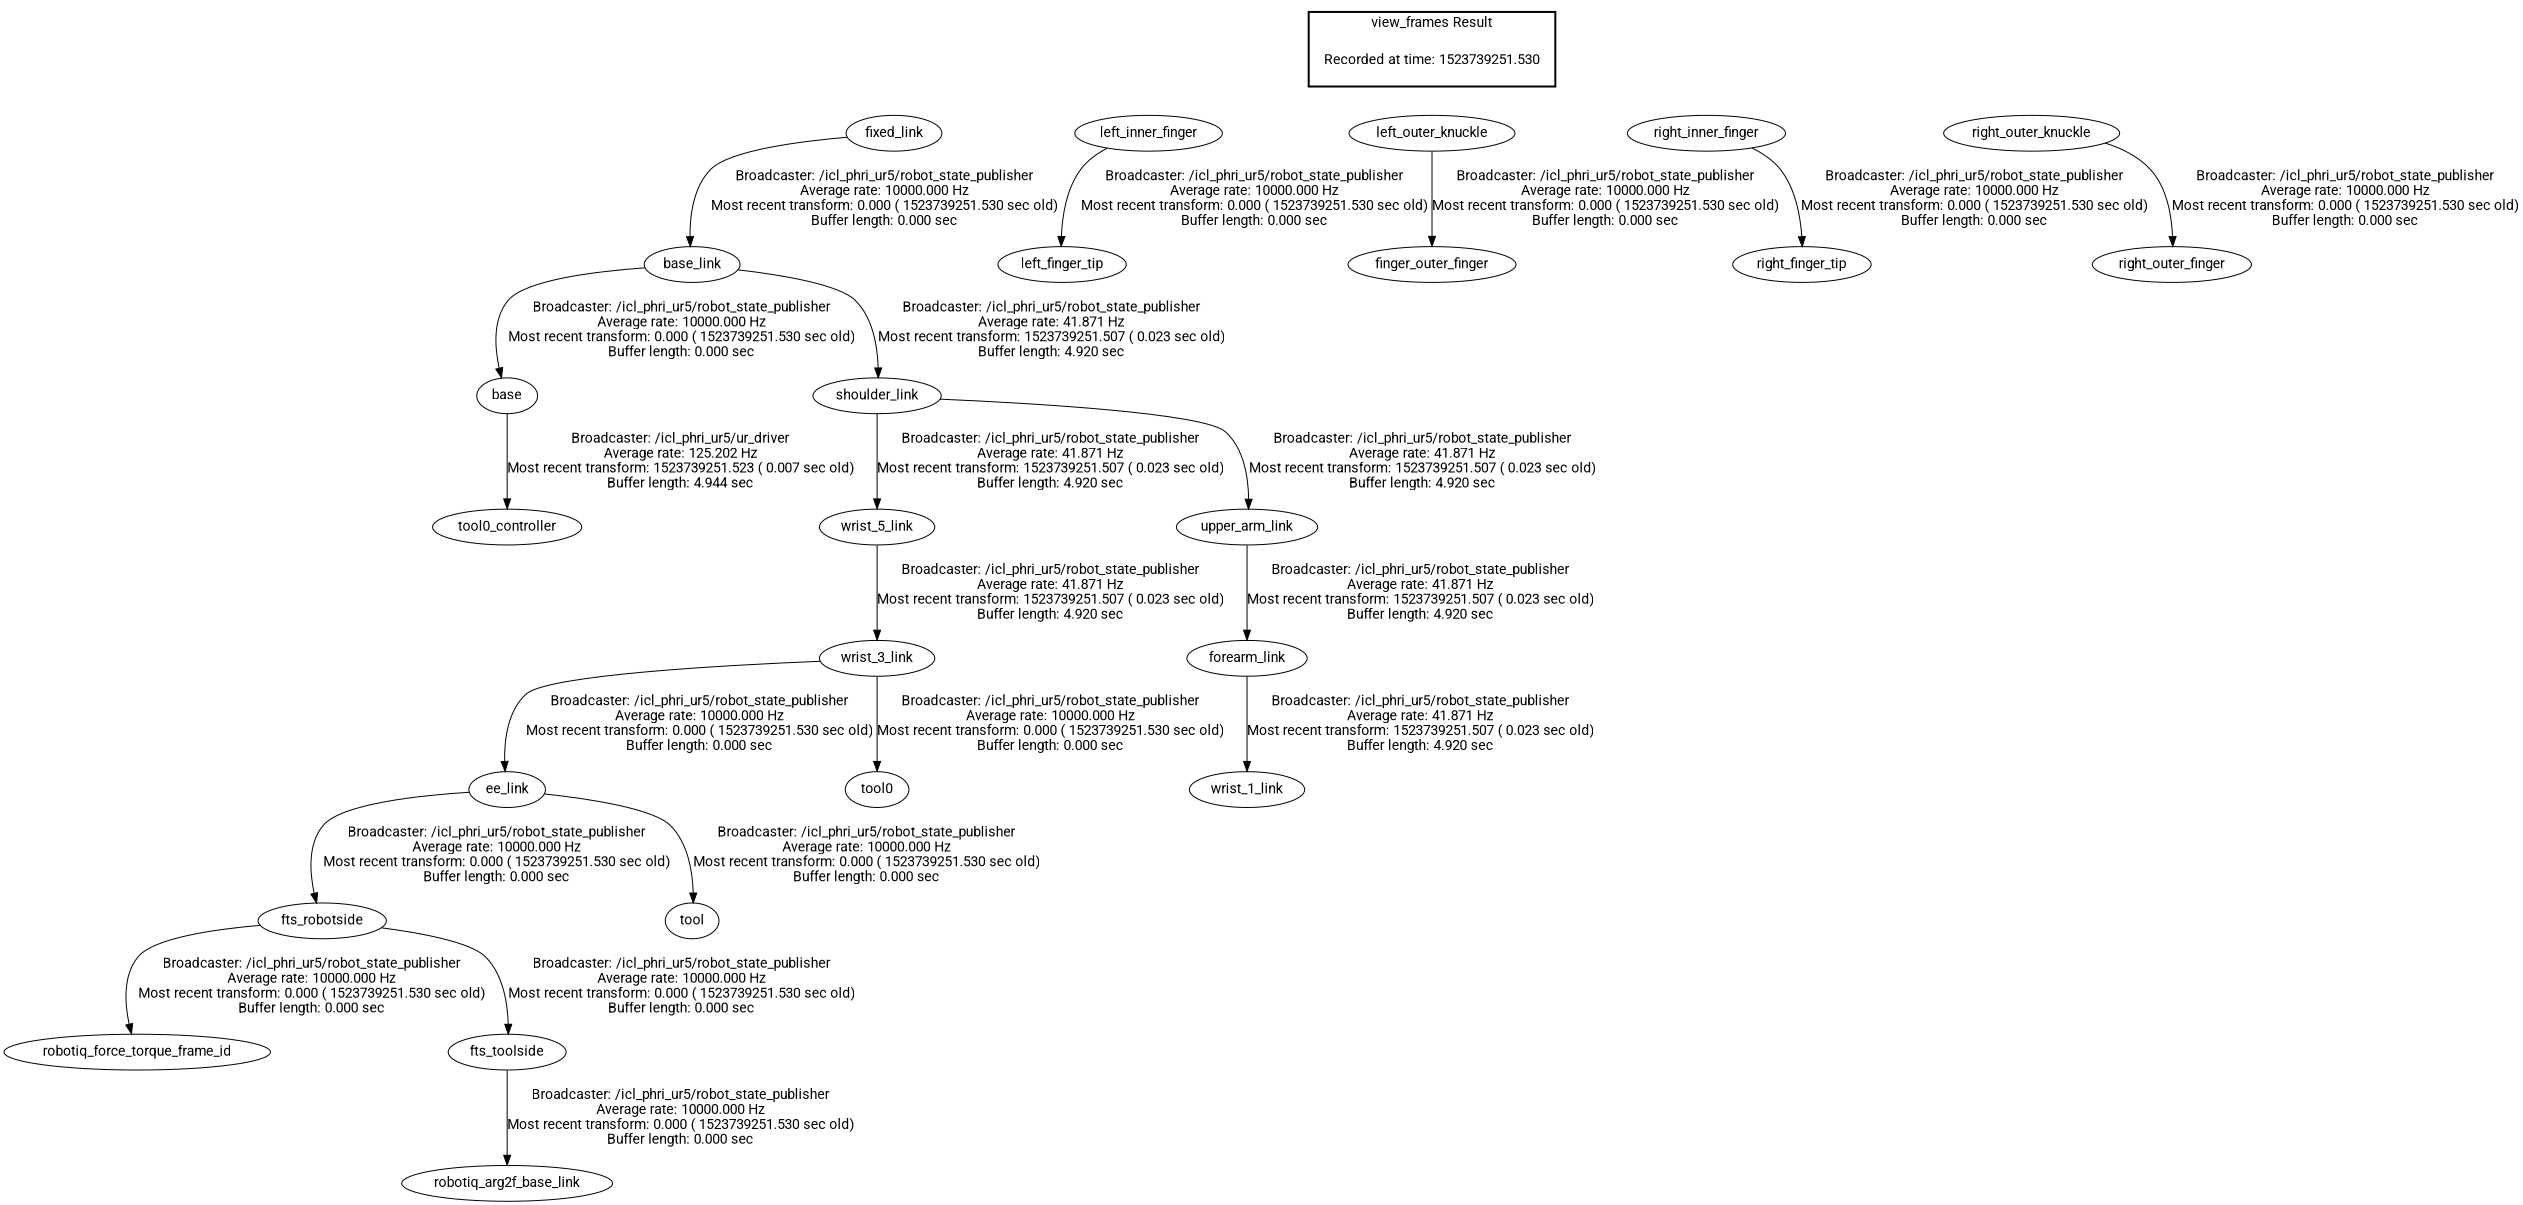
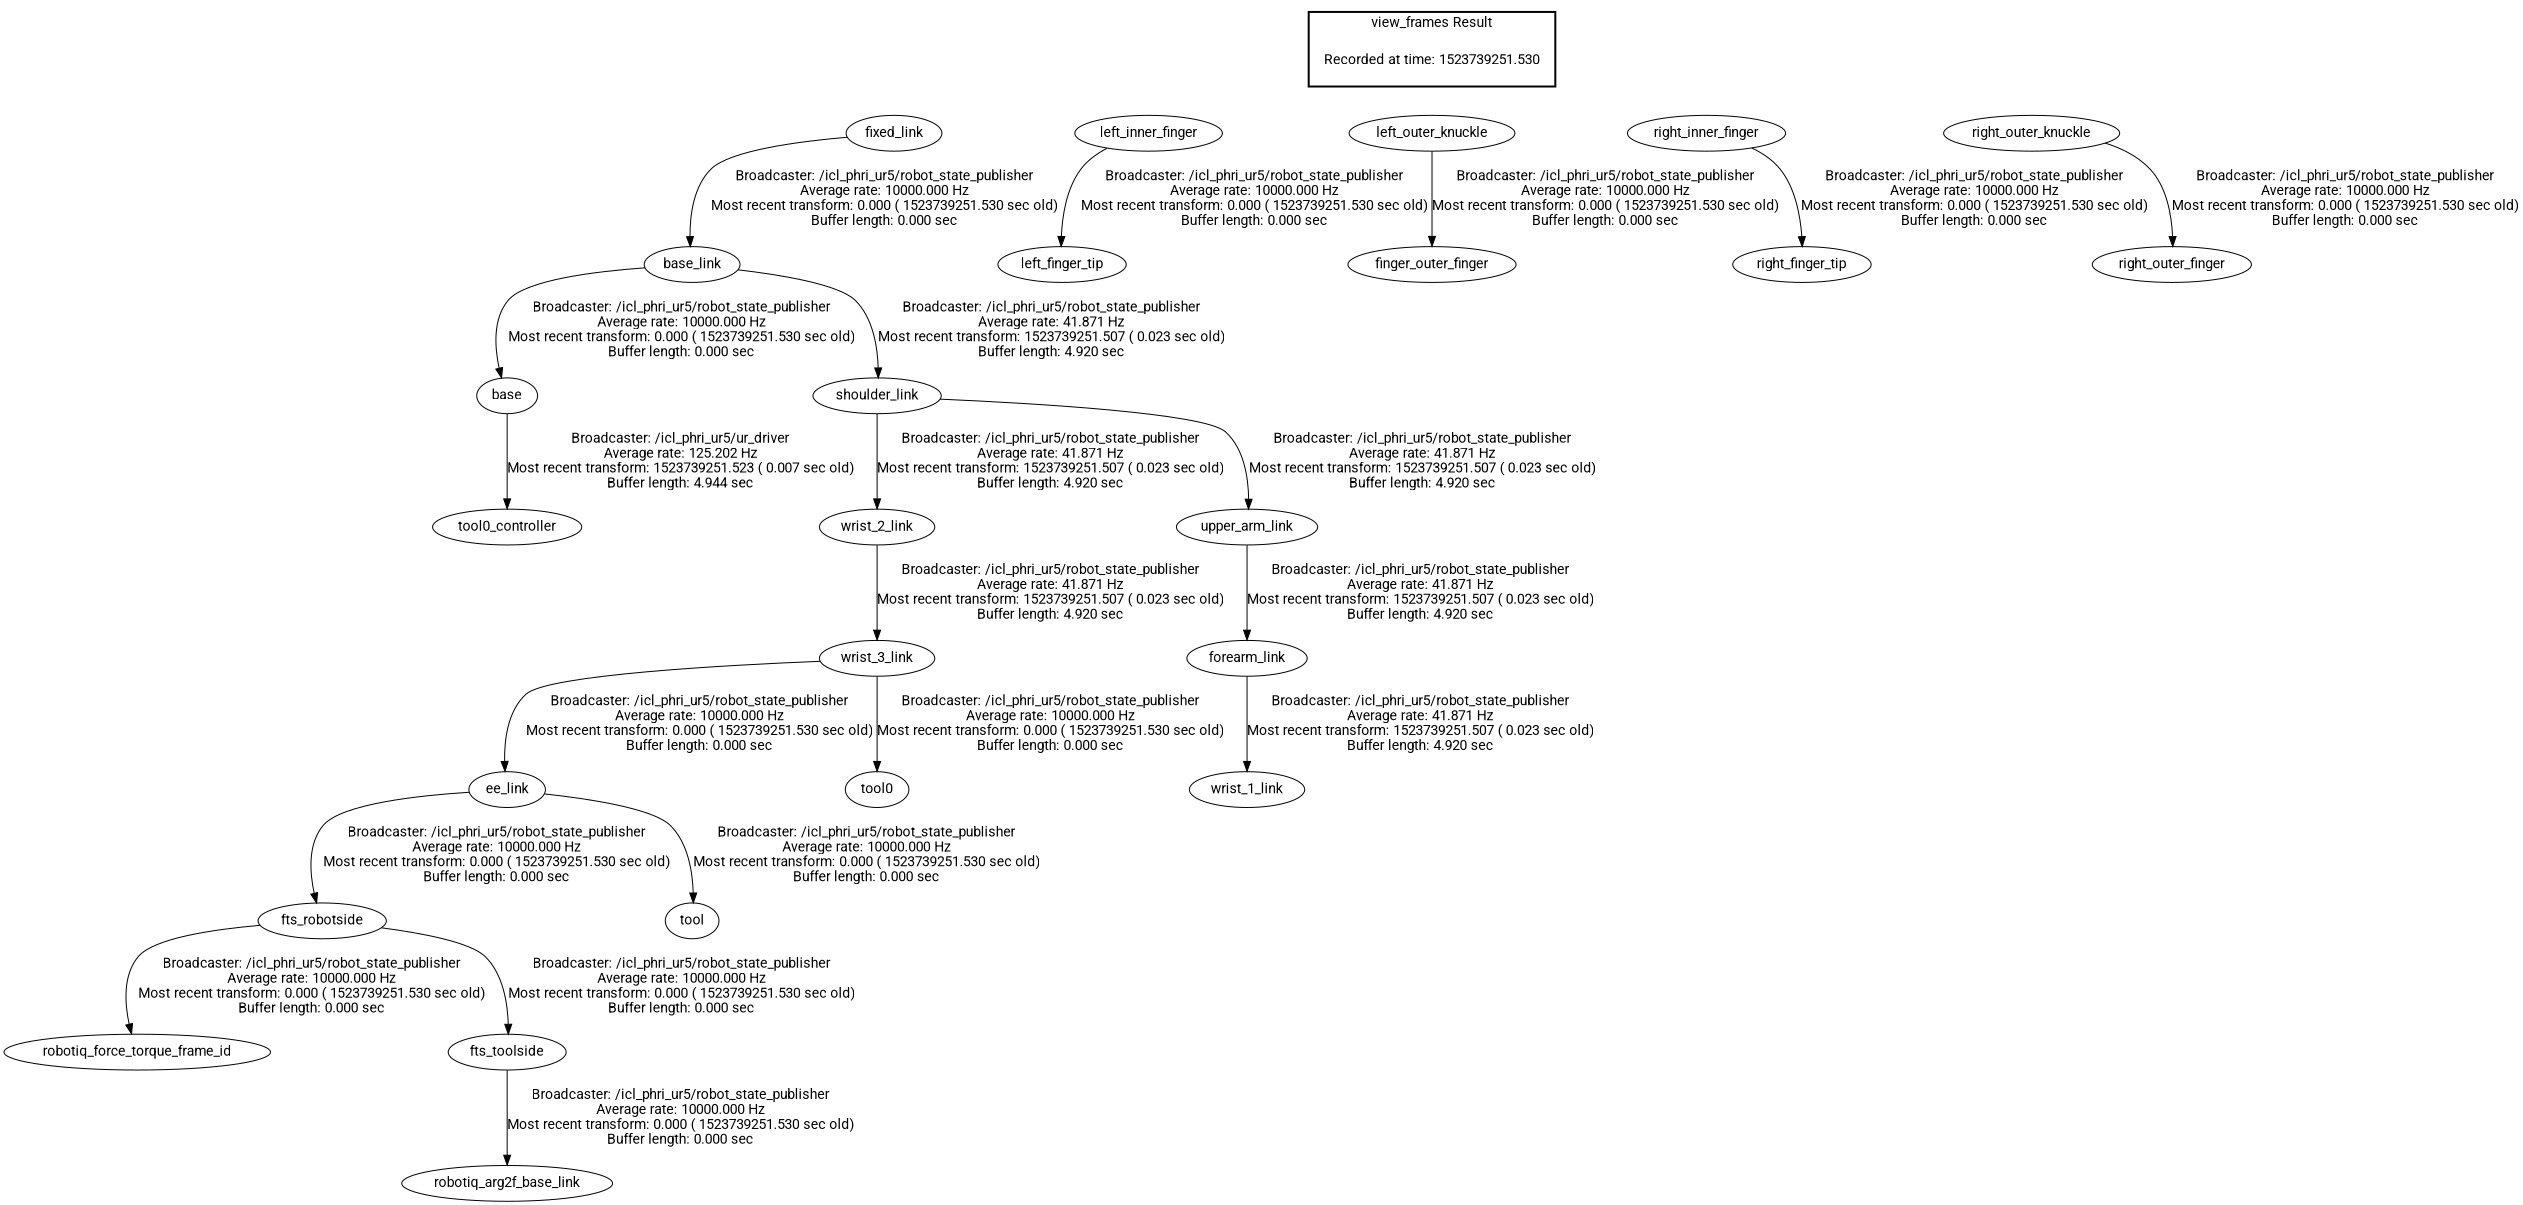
  digraph {
    fontname=Roboto
    node [fontname=Roboto]
    edge [fontname=Roboto]
    "Recorded at time: 1523739251.530" [shape=plaintext]
    fixed_link
    left_inner_finger
    left_outer_knuckle
    right_inner_finger
    right_outer_knuckle
    base_link
    base
    shoulder_link
    tool0_controller
-   wrist_2_link [label=wrist_5_link]
+   wrist_2_link
    upper_arm_link
    wrist_3_link
    ee_link
    tool0
    fts_robotside
    tool
    robotiq_force_torque_frame_id
    fts_toolside
    robotiq_arg2f_base_link
    left_finger_tip
    n22 [label=finger_outer_finger]
    right_finger_tip
    right_outer_finger
    forearm_link
    wrist_1_link
    subgraph cluster_1 {
      color=black
      label="view_frames Result"
      style=bold
      "Recorded at time: 1523739251.530"
    }
    "Recorded at time: 1523739251.530" -> fixed_link [style=invis]
    "Recorded at time: 1523739251.530" -> left_inner_finger [style=invis]
    "Recorded at time: 1523739251.530" -> left_outer_knuckle [style=invis]
    "Recorded at time: 1523739251.530" -> right_inner_finger [style=invis]
    "Recorded at time: 1523739251.530" -> right_outer_knuckle [style=invis]
    fixed_link -> base_link [label="Broadcaster: /icl_phri_ur5/robot_state_publisher\nAverage rate: 10000.000 Hz\nMost recent transform: 0.000 ( 1523739251.530 sec old)\nBuffer length: 0.000 sec\n"]
    left_inner_finger -> left_finger_tip [label="Broadcaster: /icl_phri_ur5/robot_state_publisher\nAverage rate: 10000.000 Hz\nMost recent transform: 0.000 ( 1523739251.530 sec old)\nBuffer length: 0.000 sec\n"]
    left_outer_knuckle -> n22 [label="Broadcaster: /icl_phri_ur5/robot_state_publisher\nAverage rate: 10000.000 Hz\nMost recent transform: 0.000 ( 1523739251.530 sec old)\nBuffer length: 0.000 sec\n"]
    right_inner_finger -> right_finger_tip [label="Broadcaster: /icl_phri_ur5/robot_state_publisher\nAverage rate: 10000.000 Hz\nMost recent transform: 0.000 ( 1523739251.530 sec old)\nBuffer length: 0.000 sec\n"]
    right_outer_knuckle -> right_outer_finger [label="Broadcaster: /icl_phri_ur5/robot_state_publisher\nAverage rate: 10000.000 Hz\nMost recent transform: 0.000 ( 1523739251.530 sec old)\nBuffer length: 0.000 sec\n"]
    base_link -> base [label="Broadcaster: /icl_phri_ur5/robot_state_publisher\nAverage rate: 10000.000 Hz\nMost recent transform: 0.000 ( 1523739251.530 sec old)\nBuffer length: 0.000 sec\n"]
    base_link -> shoulder_link [label="Broadcaster: /icl_phri_ur5/robot_state_publisher\nAverage rate: 41.871 Hz\nMost recent transform: 1523739251.507 ( 0.023 sec old)\nBuffer length: 4.920 sec\n"]
    base -> tool0_controller [label="Broadcaster: /icl_phri_ur5/ur_driver\nAverage rate: 125.202 Hz\nMost recent transform: 1523739251.523 ( 0.007 sec old)\nBuffer length: 4.944 sec\n"]
    shoulder_link -> wrist_2_link [label="Broadcaster: /icl_phri_ur5/robot_state_publisher\nAverage rate: 41.871 Hz\nMost recent transform: 1523739251.507 ( 0.023 sec old)\nBuffer length: 4.920 sec\n"]
    shoulder_link -> upper_arm_link [label="Broadcaster: /icl_phri_ur5/robot_state_publisher\nAverage rate: 41.871 Hz\nMost recent transform: 1523739251.507 ( 0.023 sec old)\nBuffer length: 4.920 sec\n"]
    wrist_2_link -> wrist_3_link [label="Broadcaster: /icl_phri_ur5/robot_state_publisher\nAverage rate: 41.871 Hz\nMost recent transform: 1523739251.507 ( 0.023 sec old)\nBuffer length: 4.920 sec\n"]
    upper_arm_link -> forearm_link [label="Broadcaster: /icl_phri_ur5/robot_state_publisher\nAverage rate: 41.871 Hz\nMost recent transform: 1523739251.507 ( 0.023 sec old)\nBuffer length: 4.920 sec\n"]
    wrist_3_link -> ee_link [label="Broadcaster: /icl_phri_ur5/robot_state_publisher\nAverage rate: 10000.000 Hz\nMost recent transform: 0.000 ( 1523739251.530 sec old)\nBuffer length: 0.000 sec\n"]
    wrist_3_link -> tool0 [label="Broadcaster: /icl_phri_ur5/robot_state_publisher\nAverage rate: 10000.000 Hz\nMost recent transform: 0.000 ( 1523739251.530 sec old)\nBuffer length: 0.000 sec\n"]
    ee_link -> fts_robotside [label="Broadcaster: /icl_phri_ur5/robot_state_publisher\nAverage rate: 10000.000 Hz\nMost recent transform: 0.000 ( 1523739251.530 sec old)\nBuffer length: 0.000 sec\n"]
    ee_link -> tool [label="Broadcaster: /icl_phri_ur5/robot_state_publisher\nAverage rate: 10000.000 Hz\nMost recent transform: 0.000 ( 1523739251.530 sec old)\nBuffer length: 0.000 sec\n"]
    fts_robotside -> robotiq_force_torque_frame_id [label="Broadcaster: /icl_phri_ur5/robot_state_publisher\nAverage rate: 10000.000 Hz\nMost recent transform: 0.000 ( 1523739251.530 sec old)\nBuffer length: 0.000 sec\n"]
    fts_robotside -> fts_toolside [label="Broadcaster: /icl_phri_ur5/robot_state_publisher\nAverage rate: 10000.000 Hz\nMost recent transform: 0.000 ( 1523739251.530 sec old)\nBuffer length: 0.000 sec\n"]
    fts_toolside -> robotiq_arg2f_base_link [label="Broadcaster: /icl_phri_ur5/robot_state_publisher\nAverage rate: 10000.000 Hz\nMost recent transform: 0.000 ( 1523739251.530 sec old)\nBuffer length: 0.000 sec\n"]
    forearm_link -> wrist_1_link [label="Broadcaster: /icl_phri_ur5/robot_state_publisher\nAverage rate: 41.871 Hz\nMost recent transform: 1523739251.507 ( 0.023 sec old)\nBuffer length: 4.920 sec\n"]
  }
